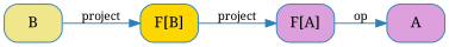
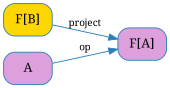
  digraph {
    fontname="Noto Serif"
    rankdir=LR
    splines=false
    node [color="#2980B9" fillcolor=plum fontcolor="#000000" fontname="Noto Serif" shape=rectangle style="rounded,filled"]
    edge [color="#2980B9" fontcolor="#000000" fontname="Noto Serif" fontsize=11]
    n1 [fillcolor=gold label="F[B]"]
    n2 [label="F[A]"]
    A
-   B [fillcolor=khaki]
    n1 -> n2 [label=project]
-   n2 -> A [label=op]
-   B -> n1 [label=project]
+   A -> n2 [label=op]
  }
